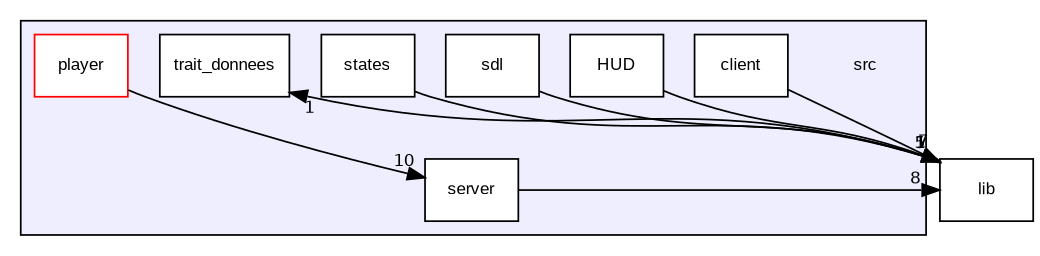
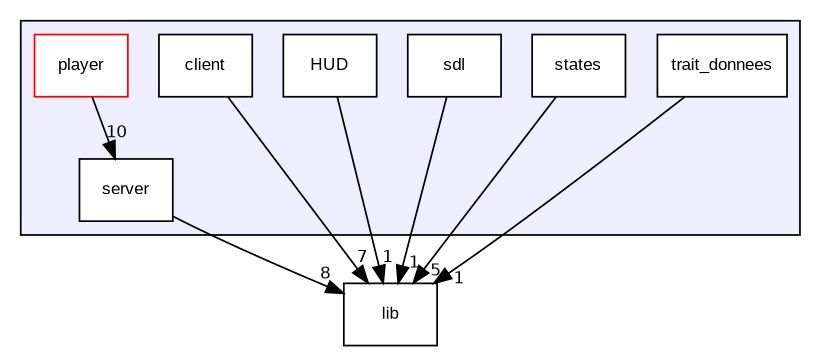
  digraph {
    compound=true
    fontname="Liberation Sans"
    node [fontname="Liberation Sans" fontsize=10 shape=box color=black fillcolor=white style=filled]
    edge [fontname="Liberation Sans" headlabel=1 labeldistance=1.5 labelfontname=Helvetica labelfontsize=10]
-   n1 [label=src shape=plaintext color="" fillcolor="" style=""]
    n2 [label=client]
    n3 [label=HUD]
    n4 [color=red label=player]
    n5 [label=sdl]
    n6 [label=server]
    n7 [label=states]
    n8 [label=trait_donnees]
    n9 [label=lib color="" fillcolor="" style=""]
    subgraph cluster_1 {
      bgcolor="#eeeeff"
      pencolor=black
-     n1
      n2
      n3
      n4
      n5
      n6
      n7
      n8
    }
    n2 -> n9 [headlabel=7]
    n3 -> n9
    n4 -> n6 [headlabel=10]
    n5 -> n9
    n6 -> n9 [headlabel=8]
    n7 -> n9 [headlabel=5]
-   n9 -> n8
+   n8 -> n9
  }
